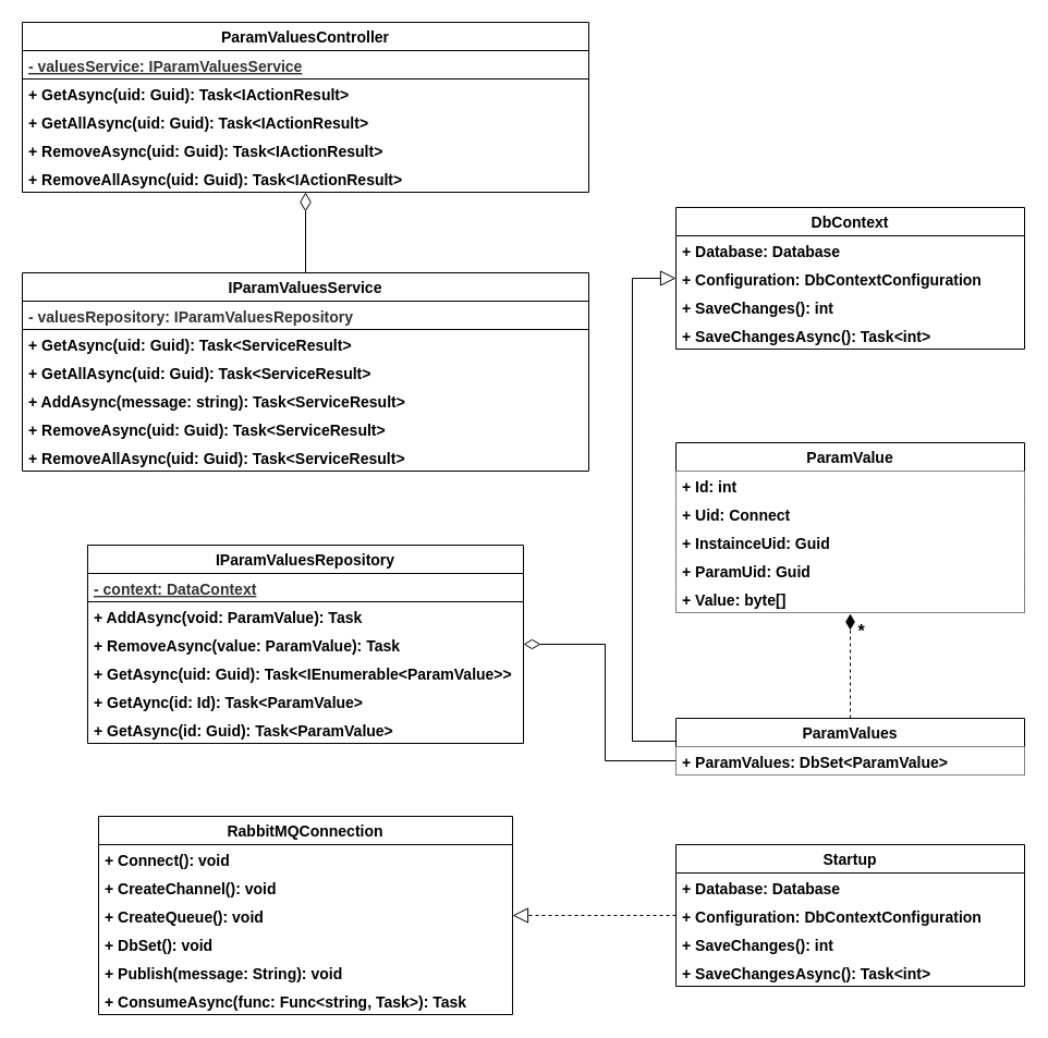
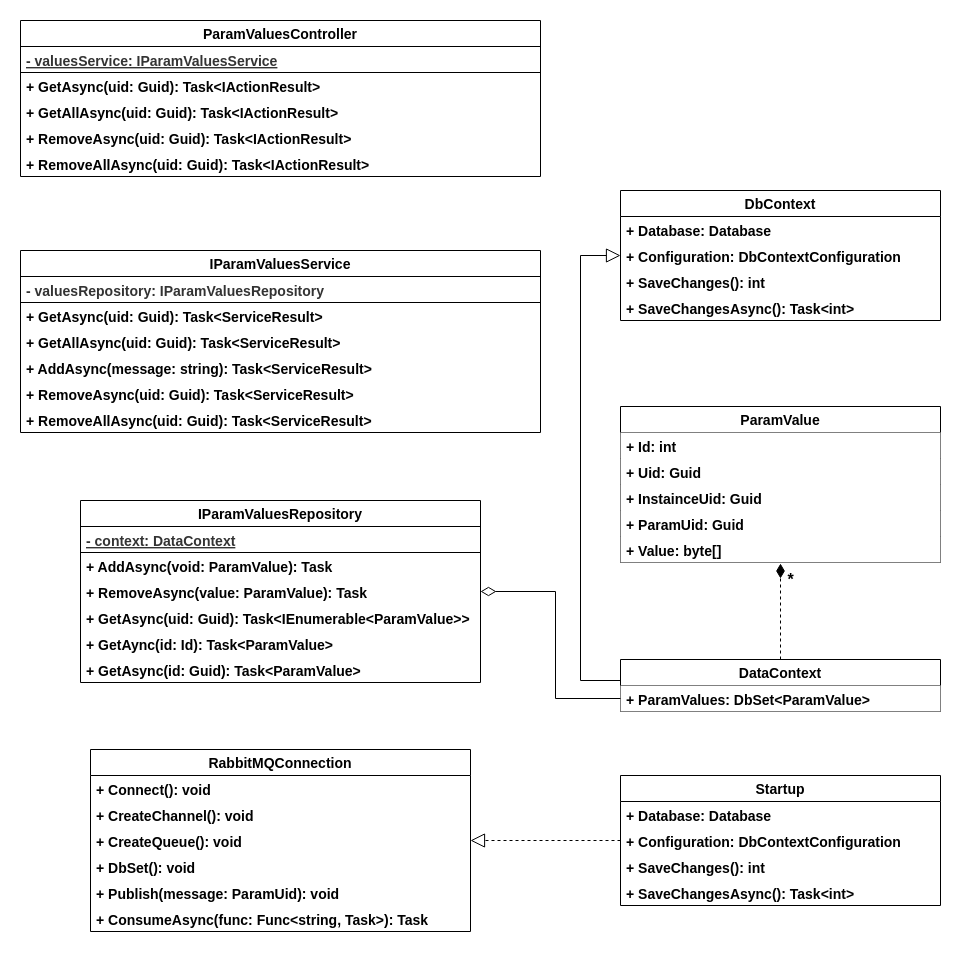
  <mxCell id="0" />
  <mxCell id="1" parent="0" />
  <mxCell id="2" value="ParamValuesController" style="swimlane;fontStyle=1;childLayout=stackLayout;horizontal=1;startSize=26;horizontalStack=0;resizeParent=1;resizeParentMax=0;resizeLast=0;collapsible=1;marginBottom=0;fontSize=14;" parent="1" vertex="1"><mxGeometry x="20" y="20" width="520" height="156" as="geometry" /></mxCell>
  <mxCell id="3" value="- valuesService: IParamValuesService" style="text;align=left;verticalAlign=top;spacingLeft=4;spacingRight=4;overflow=hidden;rotatable=0;points=[[0,0.5],[1,0.5]];portConstraint=eastwest;fontStyle=5;fontSize=14;rounded=0;fontColor=#333333;strokeColor=#000000;fillColor=#FFFFFF;" parent="2" vertex="1"><mxGeometry y="26" width="520" height="26" as="geometry" /></mxCell>
  <mxCell id="4" value="+ GetAsync(uid: Guid): Task&lt;IActionResult&gt;" style="text;strokeColor=none;fillColor=none;align=left;verticalAlign=top;spacingLeft=4;spacingRight=4;overflow=hidden;rotatable=0;points=[[0,0.5],[1,0.5]];portConstraint=eastwest;fontStyle=1;fontSize=14;" parent="2" vertex="1"><mxGeometry y="52" width="520" height="26" as="geometry" /></mxCell>
  <mxCell id="5" value="+ GetAllAsync(uid: Guid): Task&lt;IActionResult&gt;" style="text;strokeColor=none;fillColor=none;align=left;verticalAlign=top;spacingLeft=4;spacingRight=4;overflow=hidden;rotatable=0;points=[[0,0.5],[1,0.5]];portConstraint=eastwest;fontStyle=1;fontSize=14;" parent="2" vertex="1"><mxGeometry y="78" width="520" height="26" as="geometry" /></mxCell>
  <mxCell id="6" value="+ RemoveAsync(uid: Guid): Task&lt;IActionResult&gt;" style="text;strokeColor=none;fillColor=none;align=left;verticalAlign=top;spacingLeft=4;spacingRight=4;overflow=hidden;rotatable=0;points=[[0,0.5],[1,0.5]];portConstraint=eastwest;fontStyle=1;fontSize=14;" parent="2" vertex="1"><mxGeometry y="104" width="520" height="26" as="geometry" /></mxCell>
  <mxCell id="7" value="+ RemoveAllAsync(uid: Guid): Task&lt;IActionResult&gt;" style="text;strokeColor=none;fillColor=none;align=left;verticalAlign=top;spacingLeft=4;spacingRight=4;overflow=hidden;rotatable=0;points=[[0,0.5],[1,0.5]];portConstraint=eastwest;fontStyle=1;fontSize=14;" vertex="1" parent="2"><mxGeometry y="130" width="520" height="26" as="geometry" /></mxCell>
  <mxCell id="8" value="IParamValuesRepository" style="swimlane;fontStyle=1;childLayout=stackLayout;horizontal=1;startSize=26;horizontalStack=0;resizeParent=1;resizeParentMax=0;resizeLast=0;collapsible=1;marginBottom=0;fontSize=14;" parent="1" vertex="1"><mxGeometry x="80" y="500" width="400" height="182" as="geometry" /></mxCell>
  <mxCell id="9" value="- context: DataContext" style="text;align=left;verticalAlign=top;spacingLeft=4;spacingRight=4;overflow=hidden;rotatable=0;points=[[0,0.5],[1,0.5]];portConstraint=eastwest;fontStyle=5;fontSize=14;rounded=0;fontColor=#333333;strokeColor=#000000;fillColor=#FFFFFF;" parent="8" vertex="1"><mxGeometry y="26" width="400" height="26" as="geometry" /></mxCell>
  <mxCell id="10" value="+ AddAsync(void: ParamValue): Task" style="text;strokeColor=none;fillColor=none;align=left;verticalAlign=top;spacingLeft=4;spacingRight=4;overflow=hidden;rotatable=0;points=[[0,0.5],[1,0.5]];portConstraint=eastwest;fontStyle=1;fontSize=14;" parent="8" vertex="1"><mxGeometry y="52" width="400" height="26" as="geometry" /></mxCell>
  <mxCell id="11" value="+ RemoveAsync(value: ParamValue): Task" style="text;strokeColor=none;fillColor=none;align=left;verticalAlign=top;spacingLeft=4;spacingRight=4;overflow=hidden;rotatable=0;points=[[0,0.5],[1,0.5]];portConstraint=eastwest;fontStyle=1;fontSize=14;" parent="8" vertex="1"><mxGeometry y="78" width="400" height="26" as="geometry" /></mxCell>
  <mxCell id="12" value="+ GetAsync(uid: Guid): Task&lt;IEnumerable&lt;ParamValue&gt;&gt;" style="text;strokeColor=none;fillColor=none;align=left;verticalAlign=top;spacingLeft=4;spacingRight=4;overflow=hidden;rotatable=0;points=[[0,0.5],[1,0.5]];portConstraint=eastwest;fontStyle=1;fontSize=14;" parent="8" vertex="1"><mxGeometry y="104" width="400" height="26" as="geometry" /></mxCell>
  <mxCell id="13" value="+ GetAync(id: Id): Task&lt;ParamValue&gt;" style="text;strokeColor=none;fillColor=none;align=left;verticalAlign=top;spacingLeft=4;spacingRight=4;overflow=hidden;rotatable=0;points=[[0,0.5],[1,0.5]];portConstraint=eastwest;fontStyle=1;fontSize=14;" parent="8" vertex="1"><mxGeometry y="130" width="400" height="26" as="geometry" /></mxCell>
  <mxCell id="14" value="+ GetAsync(id: Guid): Task&lt;ParamValue&gt;" style="text;strokeColor=none;fillColor=none;align=left;verticalAlign=top;spacingLeft=4;spacingRight=4;overflow=hidden;rotatable=0;points=[[0,0.5],[1,0.5]];portConstraint=eastwest;fontStyle=1;fontSize=14;" parent="8" vertex="1"><mxGeometry y="156" width="400" height="26" as="geometry" /></mxCell>
  <mxCell id="15" style="edgeStyle=orthogonalEdgeStyle;rounded=0;orthogonalLoop=1;jettySize=auto;html=1;exitX=0;exitY=0.5;exitDx=0;exitDy=0;entryX=0;entryY=0.5;entryDx=0;entryDy=0;endArrow=block;endFill=0;endSize=12;" edge="1" parent="1" source="18" target="21"><mxGeometry relative="1" as="geometry"><Array as="points"><mxPoint x="620" y="680" /><mxPoint x="580" y="680" /><mxPoint x="580" y="255" /></Array></mxGeometry></mxCell>
  <mxCell id="16" style="edgeStyle=orthogonalEdgeStyle;rounded=0;orthogonalLoop=1;jettySize=auto;html=1;exitX=0.5;exitY=0;exitDx=0;exitDy=0;entryX=0.5;entryY=1;entryDx=0;entryDy=0;endArrow=diamondThin;endFill=1;endSize=12;dashed=1;" edge="1" parent="1" source="17" target="24"><mxGeometry relative="1" as="geometry" /></mxCell>
- <mxCell id="17" value="ParamValues" style="swimlane;fontStyle=1;childLayout=stackLayout;horizontal=1;startSize=26;horizontalStack=0;resizeParent=1;resizeParentMax=0;resizeLast=0;collapsible=1;marginBottom=0;fontSize=14;" parent="1" vertex="1"><mxGeometry x="620" y="659" width="320" height="52" as="geometry" /></mxCell>
+ <mxCell id="17" value="DataContext" style="swimlane;fontStyle=1;childLayout=stackLayout;horizontal=1;startSize=26;horizontalStack=0;resizeParent=1;resizeParentMax=0;resizeLast=0;collapsible=1;marginBottom=0;fontSize=14;" parent="1" vertex="1"><mxGeometry x="620" y="659" width="320" height="52" as="geometry" /></mxCell>
  <mxCell id="18" value="+ ParamValues: DbSet&lt;ParamValue&gt;" style="text;align=left;verticalAlign=top;spacingLeft=4;spacingRight=4;overflow=hidden;rotatable=0;points=[[0,0.5],[1,0.5]];portConstraint=eastwest;fontStyle=1;fontSize=14;fillColor=#ffffff;" parent="17" vertex="1"><mxGeometry y="26" width="320" height="26" as="geometry" /></mxCell>
  <mxCell id="19" value="DbContext" style="swimlane;fontStyle=1;childLayout=stackLayout;horizontal=1;startSize=26;horizontalStack=0;resizeParent=1;resizeParentMax=0;resizeLast=0;collapsible=1;marginBottom=0;fontSize=14;" parent="1" vertex="1"><mxGeometry x="620" y="190" width="320" height="130" as="geometry" /></mxCell>
  <mxCell id="20" value="+ Database: Database" style="text;strokeColor=none;fillColor=none;align=left;verticalAlign=top;spacingLeft=4;spacingRight=4;overflow=hidden;rotatable=0;points=[[0,0.5],[1,0.5]];portConstraint=eastwest;fontStyle=1;fontSize=14;" parent="19" vertex="1"><mxGeometry y="26" width="320" height="26" as="geometry" /></mxCell>
  <mxCell id="21" value="+ Configuration: DbContextConfiguration" style="text;fillColor=none;align=left;verticalAlign=top;spacingLeft=4;spacingRight=4;overflow=hidden;rotatable=0;points=[[0,0.5],[1,0.5]];portConstraint=eastwest;fontStyle=1;fontSize=14;" parent="19" vertex="1"><mxGeometry y="52" width="320" height="26" as="geometry" /></mxCell>
  <mxCell id="22" value="+ SaveChanges(): int" style="text;strokeColor=none;fillColor=none;align=left;verticalAlign=top;spacingLeft=4;spacingRight=4;overflow=hidden;rotatable=0;points=[[0,0.5],[1,0.5]];portConstraint=eastwest;fontStyle=1;fontSize=14;" parent="19" vertex="1"><mxGeometry y="78" width="320" height="26" as="geometry" /></mxCell>
  <mxCell id="23" value="+ SaveChangesAsync(): Task&lt;int&gt;" style="text;strokeColor=none;fillColor=none;align=left;verticalAlign=top;spacingLeft=4;spacingRight=4;overflow=hidden;rotatable=0;points=[[0,0.5],[1,0.5]];portConstraint=eastwest;fontStyle=1;fontSize=14;" parent="19" vertex="1"><mxGeometry y="104" width="320" height="26" as="geometry" /></mxCell>
  <mxCell id="24" value="ParamValue" style="swimlane;fontStyle=1;childLayout=stackLayout;horizontal=1;startSize=26;horizontalStack=0;resizeParent=1;resizeParentMax=0;resizeLast=0;collapsible=1;marginBottom=0;fontSize=14;perimeterSpacing=1;" parent="1" vertex="1"><mxGeometry x="620" y="406" width="320" height="156" as="geometry" /></mxCell>
  <mxCell id="25" value="+ Id: int" style="text;align=left;verticalAlign=top;spacingLeft=4;spacingRight=4;overflow=hidden;rotatable=0;points=[[0,0.5],[1,0.5]];portConstraint=eastwest;fontStyle=1;fontSize=14;fillColor=#ffffff;" parent="24" vertex="1"><mxGeometry y="26" width="320" height="26" as="geometry" /></mxCell>
- <mxCell id="26" value="+ Uid: Connect" style="text;align=left;verticalAlign=top;spacingLeft=4;spacingRight=4;overflow=hidden;rotatable=0;points=[[0,0.5],[1,0.5]];portConstraint=eastwest;fontStyle=1;fontSize=14;fillColor=#ffffff;" parent="24" vertex="1"><mxGeometry y="52" width="320" height="26" as="geometry" /></mxCell>
+ <mxCell id="26" value="+ Uid: Guid" style="text;align=left;verticalAlign=top;spacingLeft=4;spacingRight=4;overflow=hidden;rotatable=0;points=[[0,0.5],[1,0.5]];portConstraint=eastwest;fontStyle=1;fontSize=14;fillColor=#ffffff;" parent="24" vertex="1"><mxGeometry y="52" width="320" height="26" as="geometry" /></mxCell>
  <mxCell id="27" value="+ InstainceUid: Guid" style="text;align=left;verticalAlign=top;spacingLeft=4;spacingRight=4;overflow=hidden;rotatable=0;points=[[0,0.5],[1,0.5]];portConstraint=eastwest;fontStyle=1;fontSize=14;fillColor=#ffffff;" vertex="1" parent="24"><mxGeometry y="78" width="320" height="26" as="geometry" /></mxCell>
  <mxCell id="28" value="+ ParamUid: Guid" style="text;align=left;verticalAlign=top;spacingLeft=4;spacingRight=4;overflow=hidden;rotatable=0;points=[[0,0.5],[1,0.5]];portConstraint=eastwest;fontStyle=1;fontSize=14;fillColor=#ffffff;" parent="24" vertex="1"><mxGeometry y="104" width="320" height="26" as="geometry" /></mxCell>
  <mxCell id="29" value="+ Value: byte[]" style="text;align=left;verticalAlign=top;spacingLeft=4;spacingRight=4;overflow=hidden;rotatable=0;points=[[0,0.5],[1,0.5]];portConstraint=eastwest;fontStyle=1;fontSize=14;fillColor=#ffffff;" parent="24" vertex="1"><mxGeometry y="130" width="320" height="26" as="geometry" /></mxCell>
- <mxCell id="30" style="edgeStyle=orthogonalEdgeStyle;rounded=0;orthogonalLoop=1;jettySize=auto;html=1;exitX=0.5;exitY=0;exitDx=0;exitDy=0;fontSize=14;endArrow=diamondThin;endFill=0;startSize=6;endSize=15;fontStyle=1" parent="1" source="31" target="2" edge="1"><mxGeometry relative="1" as="geometry" /></mxCell>
  <mxCell id="31" value="IParamValuesService" style="swimlane;fontStyle=1;childLayout=stackLayout;horizontal=1;startSize=26;horizontalStack=0;resizeParent=1;resizeParentMax=0;resizeLast=0;collapsible=1;marginBottom=0;fontSize=14;" parent="1" vertex="1"><mxGeometry x="20" y="250" width="520" height="182" as="geometry" /></mxCell>
  <mxCell id="32" value="- valuesRepository: IParamValuesRepository" style="text;align=left;verticalAlign=top;spacingLeft=4;spacingRight=4;overflow=hidden;rotatable=0;points=[[0,0.5],[1,0.5]];portConstraint=eastwest;fontStyle=1;fontSize=14;rounded=0;fontColor=#333333;strokeColor=#000000;fillColor=#FFFFFF;" parent="31" vertex="1"><mxGeometry y="26" width="520" height="26" as="geometry" /></mxCell>
  <mxCell id="33" value="+ GetAsync(uid: Guid): Task&lt;ServiceResult&gt;" style="text;strokeColor=none;fillColor=none;align=left;verticalAlign=top;spacingLeft=4;spacingRight=4;overflow=hidden;rotatable=0;points=[[0,0.5],[1,0.5]];portConstraint=eastwest;fontStyle=1;fontSize=14;" parent="31" vertex="1"><mxGeometry y="52" width="520" height="26" as="geometry" /></mxCell>
  <mxCell id="34" value="+ GetAllAsync(uid: Guid): Task&lt;ServiceResult&gt;" style="text;strokeColor=none;fillColor=none;align=left;verticalAlign=top;spacingLeft=4;spacingRight=4;overflow=hidden;rotatable=0;points=[[0,0.5],[1,0.5]];portConstraint=eastwest;fontStyle=1;fontSize=14;" parent="31" vertex="1"><mxGeometry y="78" width="520" height="26" as="geometry" /></mxCell>
  <mxCell id="35" value="+ AddAsync(message: string): Task&lt;ServiceResult&gt;" style="text;strokeColor=none;fillColor=none;align=left;verticalAlign=top;spacingLeft=4;spacingRight=4;overflow=hidden;rotatable=0;points=[[0,0.5],[1,0.5]];portConstraint=eastwest;fontStyle=1;fontSize=14;" vertex="1" parent="31"><mxGeometry y="104" width="520" height="26" as="geometry" /></mxCell>
  <mxCell id="36" value="+ RemoveAsync(uid: Guid): Task&lt;ServiceResult&gt;" style="text;strokeColor=none;fillColor=none;align=left;verticalAlign=top;spacingLeft=4;spacingRight=4;overflow=hidden;rotatable=0;points=[[0,0.5],[1,0.5]];portConstraint=eastwest;fontStyle=1;fontSize=14;" parent="31" vertex="1"><mxGeometry y="130" width="520" height="26" as="geometry" /></mxCell>
  <mxCell id="37" value="+ RemoveAllAsync(uid: Guid): Task&lt;ServiceResult&gt;" style="text;strokeColor=none;fillColor=none;align=left;verticalAlign=top;spacingLeft=4;spacingRight=4;overflow=hidden;rotatable=0;points=[[0,0.5],[1,0.5]];portConstraint=eastwest;fontStyle=1;fontSize=14;" vertex="1" parent="31"><mxGeometry y="156" width="520" height="26" as="geometry" /></mxCell>
  <mxCell id="38" value="RabbitMQConnection" style="swimlane;fontStyle=1;childLayout=stackLayout;horizontal=1;startSize=26;horizontalStack=0;resizeParent=1;resizeParentMax=0;resizeLast=0;collapsible=1;marginBottom=0;fontSize=14;" vertex="1" parent="1"><mxGeometry x="90" y="749" width="380" height="182" as="geometry" /></mxCell>
  <mxCell id="39" value="+ Connect(): void" style="text;strokeColor=none;fillColor=none;align=left;verticalAlign=top;spacingLeft=4;spacingRight=4;overflow=hidden;rotatable=0;points=[[0,0.5],[1,0.5]];portConstraint=eastwest;fontStyle=1;fontSize=14;" vertex="1" parent="38"><mxGeometry y="26" width="380" height="26" as="geometry" /></mxCell>
  <mxCell id="40" value="+ CreateChannel(): void" style="text;fillColor=none;align=left;verticalAlign=top;spacingLeft=4;spacingRight=4;overflow=hidden;rotatable=0;points=[[0,0.5],[1,0.5]];portConstraint=eastwest;fontStyle=1;fontSize=14;" vertex="1" parent="38"><mxGeometry y="52" width="380" height="26" as="geometry" /></mxCell>
  <mxCell id="41" value="+ CreateQueue(): void" style="text;strokeColor=none;fillColor=none;align=left;verticalAlign=top;spacingLeft=4;spacingRight=4;overflow=hidden;rotatable=0;points=[[0,0.5],[1,0.5]];portConstraint=eastwest;fontStyle=1;fontSize=14;" vertex="1" parent="38"><mxGeometry y="78" width="380" height="26" as="geometry" /></mxCell>
  <mxCell id="42" value="+ DbSet(): void" style="text;strokeColor=none;fillColor=none;align=left;verticalAlign=top;spacingLeft=4;spacingRight=4;overflow=hidden;rotatable=0;points=[[0,0.5],[1,0.5]];portConstraint=eastwest;fontStyle=1;fontSize=14;" vertex="1" parent="38"><mxGeometry y="104" width="380" height="26" as="geometry" /></mxCell>
- <mxCell id="43" value="+ Publish(message: String): void" style="text;strokeColor=none;fillColor=none;align=left;verticalAlign=top;spacingLeft=4;spacingRight=4;overflow=hidden;rotatable=0;points=[[0,0.5],[1,0.5]];portConstraint=eastwest;fontStyle=1;fontSize=14;" vertex="1" parent="38"><mxGeometry y="130" width="380" height="26" as="geometry" /></mxCell>
+ <mxCell id="43" value="+ Publish(message: ParamUid): void" style="text;strokeColor=none;fillColor=none;align=left;verticalAlign=top;spacingLeft=4;spacingRight=4;overflow=hidden;rotatable=0;points=[[0,0.5],[1,0.5]];portConstraint=eastwest;fontStyle=1;fontSize=14;" vertex="1" parent="38"><mxGeometry y="130" width="380" height="26" as="geometry" /></mxCell>
  <mxCell id="44" value="+ ConsumeAsync(func: Func&lt;string, Task&gt;): Task" style="text;strokeColor=none;fillColor=none;align=left;verticalAlign=top;spacingLeft=4;spacingRight=4;overflow=hidden;rotatable=0;points=[[0,0.5],[1,0.5]];portConstraint=eastwest;fontStyle=1;fontSize=14;" vertex="1" parent="38"><mxGeometry y="156" width="380" height="26" as="geometry" /></mxCell>
  <mxCell id="45" style="edgeStyle=orthogonalEdgeStyle;rounded=0;orthogonalLoop=1;jettySize=auto;html=1;exitX=0;exitY=0.5;exitDx=0;exitDy=0;endArrow=block;endFill=0;endSize=12;dashed=1;" edge="1" parent="1" source="48" target="38"><mxGeometry relative="1" as="geometry" /></mxCell>
  <mxCell id="46" value="Startup" style="swimlane;fontStyle=1;childLayout=stackLayout;horizontal=1;startSize=26;horizontalStack=0;resizeParent=1;resizeParentMax=0;resizeLast=0;collapsible=1;marginBottom=0;fontSize=14;" vertex="1" parent="1"><mxGeometry x="620" y="775" width="320" height="130" as="geometry" /></mxCell>
  <mxCell id="47" value="+ Database: Database" style="text;strokeColor=none;fillColor=none;align=left;verticalAlign=top;spacingLeft=4;spacingRight=4;overflow=hidden;rotatable=0;points=[[0,0.5],[1,0.5]];portConstraint=eastwest;fontStyle=1;fontSize=14;" vertex="1" parent="46"><mxGeometry y="26" width="320" height="26" as="geometry" /></mxCell>
  <mxCell id="48" value="+ Configuration: DbContextConfiguration" style="text;fillColor=none;align=left;verticalAlign=top;spacingLeft=4;spacingRight=4;overflow=hidden;rotatable=0;points=[[0,0.5],[1,0.5]];portConstraint=eastwest;fontStyle=1;fontSize=14;" vertex="1" parent="46"><mxGeometry y="52" width="320" height="26" as="geometry" /></mxCell>
  <mxCell id="49" value="+ SaveChanges(): int" style="text;strokeColor=none;fillColor=none;align=left;verticalAlign=top;spacingLeft=4;spacingRight=4;overflow=hidden;rotatable=0;points=[[0,0.5],[1,0.5]];portConstraint=eastwest;fontStyle=1;fontSize=14;" vertex="1" parent="46"><mxGeometry y="78" width="320" height="26" as="geometry" /></mxCell>
  <mxCell id="50" value="+ SaveChangesAsync(): Task&lt;int&gt;" style="text;strokeColor=none;fillColor=none;align=left;verticalAlign=top;spacingLeft=4;spacingRight=4;overflow=hidden;rotatable=0;points=[[0,0.5],[1,0.5]];portConstraint=eastwest;fontStyle=1;fontSize=14;" vertex="1" parent="46"><mxGeometry y="104" width="320" height="26" as="geometry" /></mxCell>
  <mxCell id="51" value="&lt;font style=&quot;font-size: 16px&quot;&gt;&lt;b&gt;*&lt;/b&gt;&lt;/font&gt;" style="text;html=1;align=center;verticalAlign=middle;resizable=0;points=[];autosize=1;strokeColor=none;" vertex="1" parent="1"><mxGeometry x="780" y="569" width="20" height="20" as="geometry" /></mxCell>
  <mxCell id="52" style="edgeStyle=orthogonalEdgeStyle;rounded=0;orthogonalLoop=1;jettySize=auto;html=1;exitX=0;exitY=0.5;exitDx=0;exitDy=0;entryX=1;entryY=0.5;entryDx=0;entryDy=0;startArrow=none;startFill=0;endArrow=diamondThin;endFill=0;endSize=13;sourcePerimeterSpacing=6;targetPerimeterSpacing=18;" edge="1" parent="1" source="18" target="11"><mxGeometry relative="1" as="geometry" /></mxCell>
